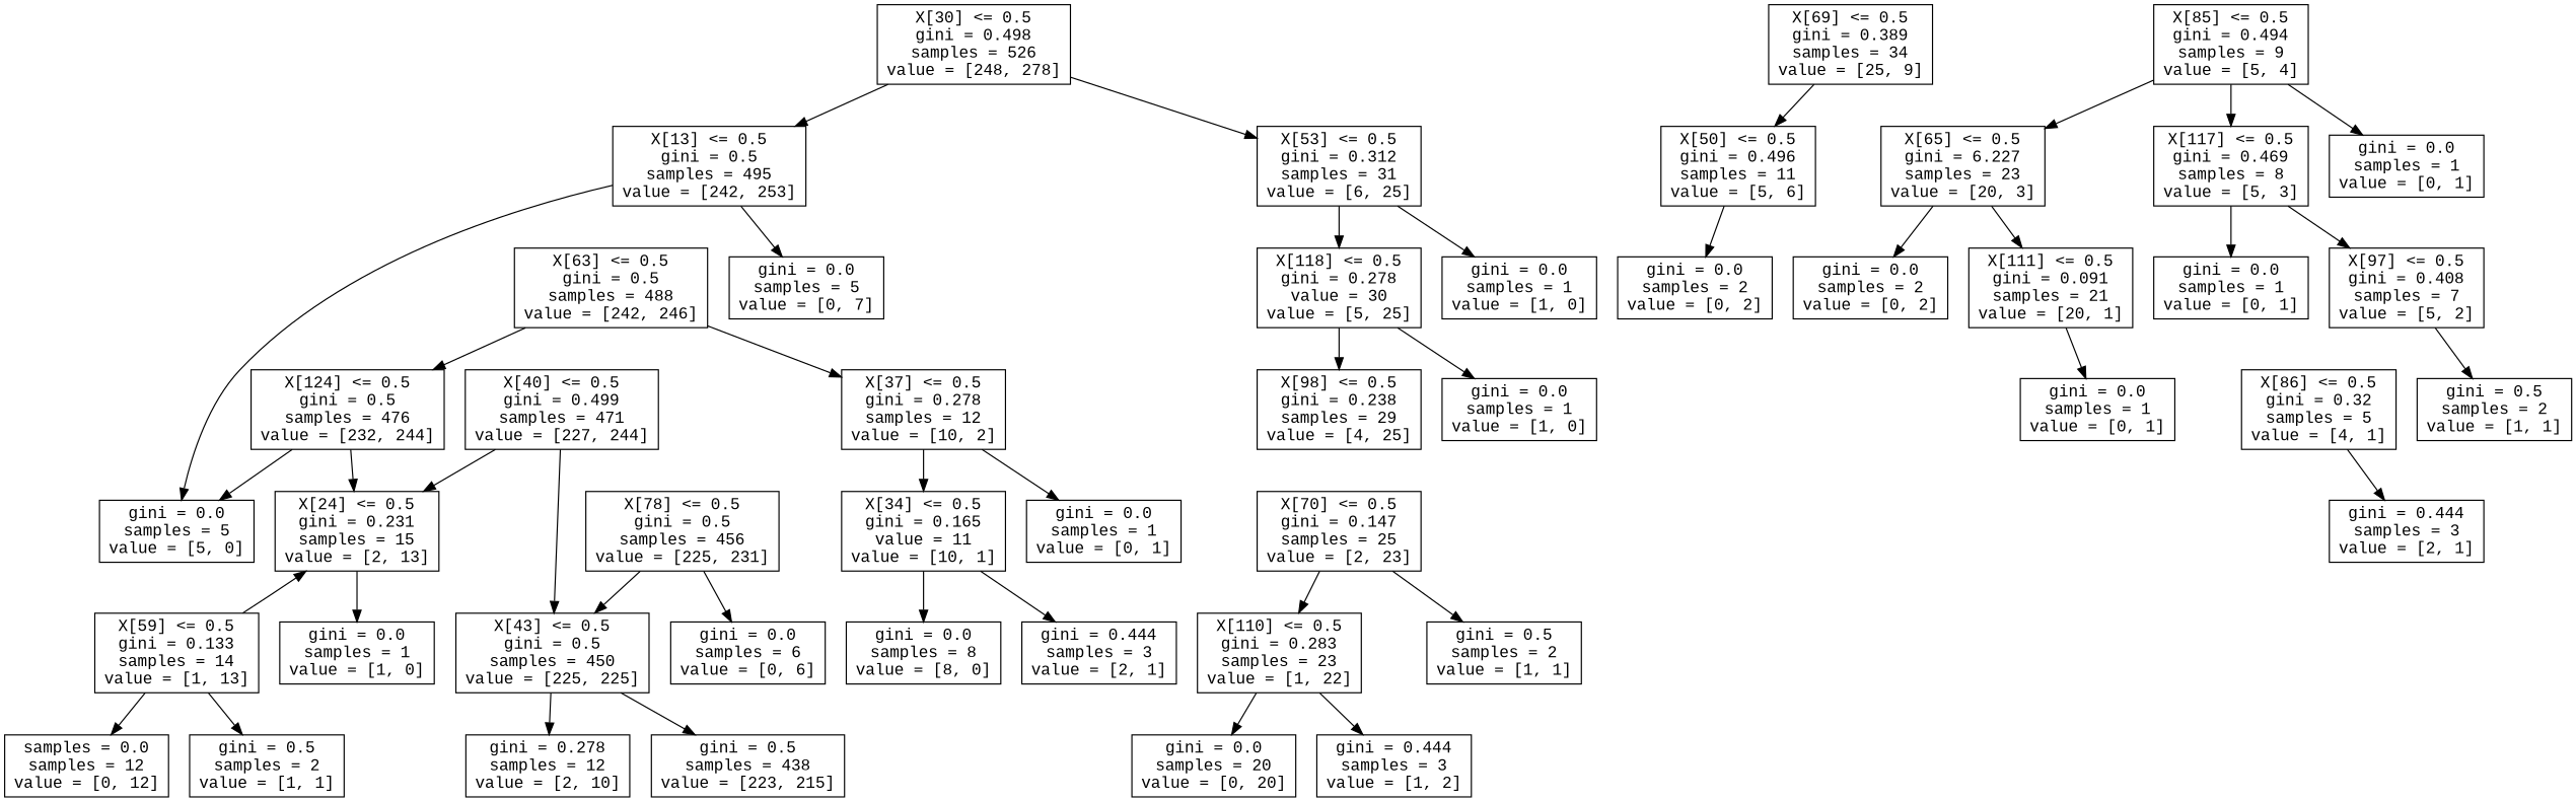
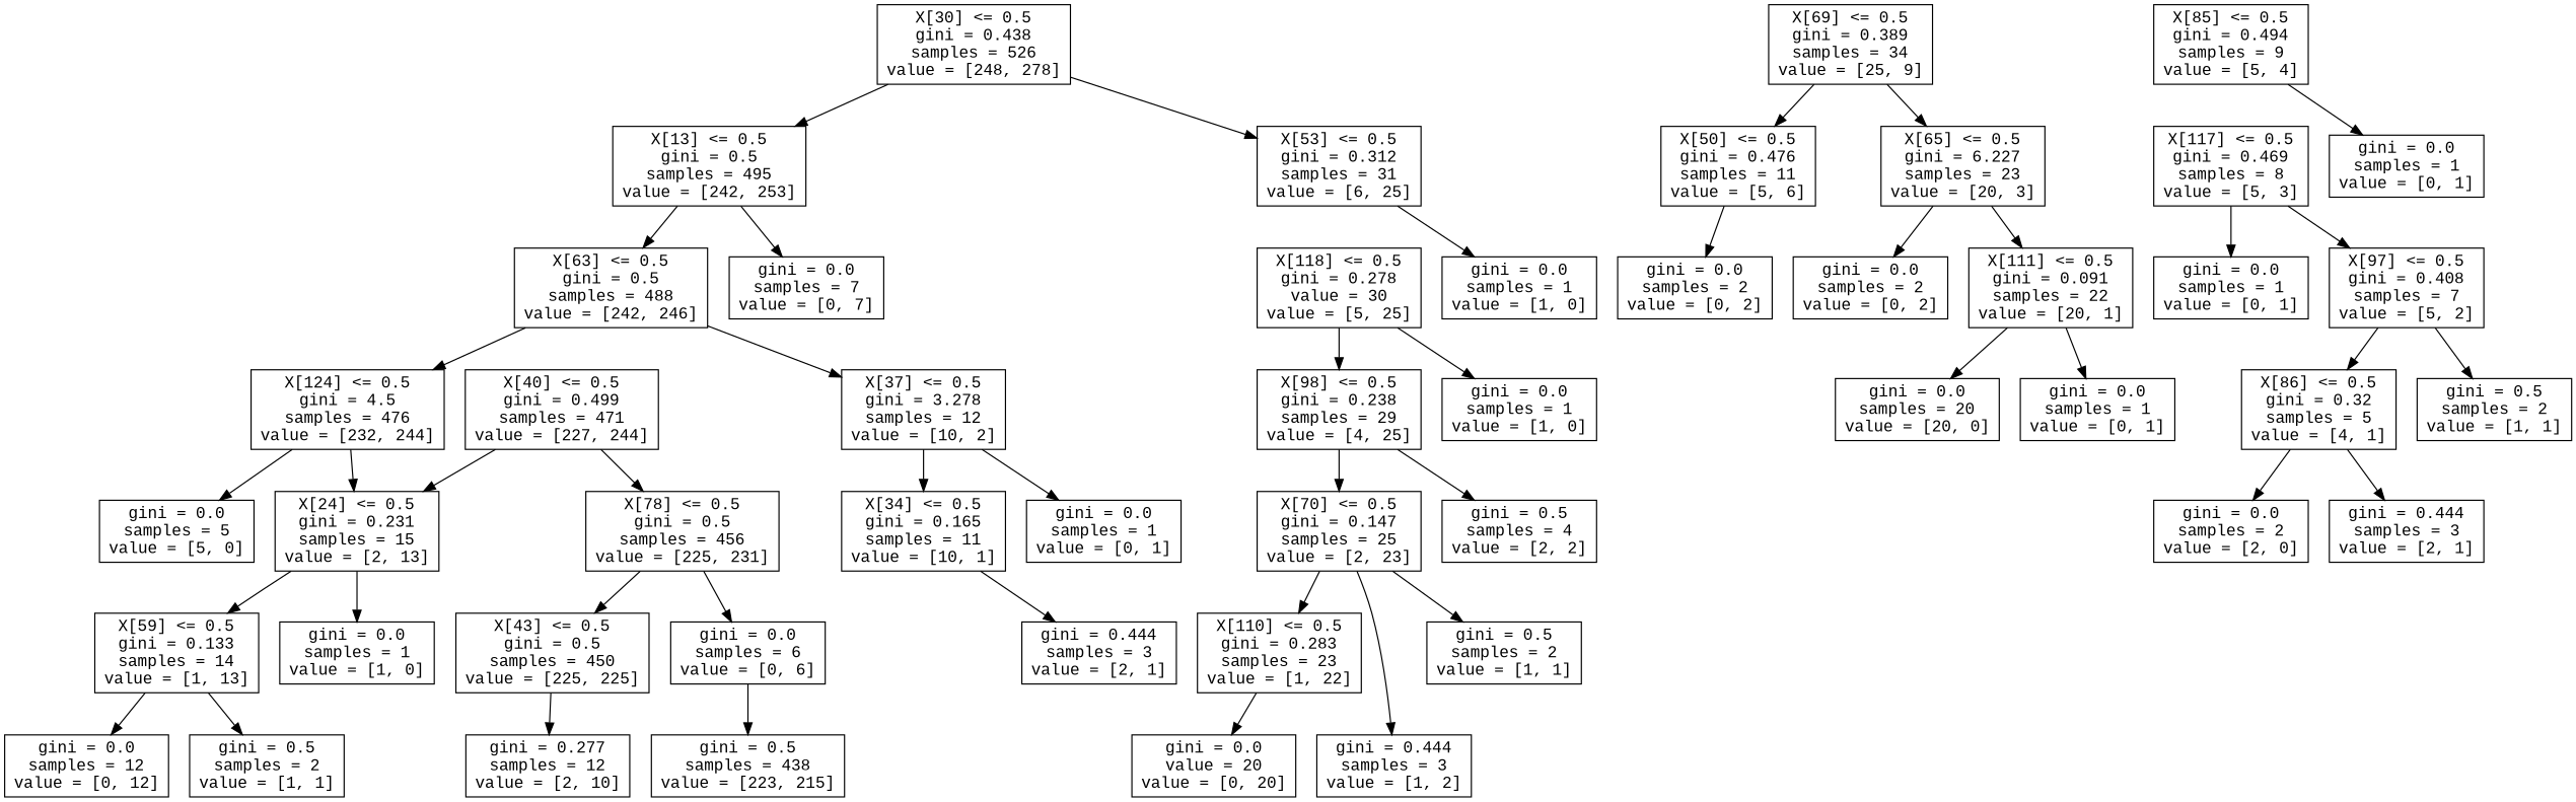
  digraph {
    fontname="Liberation Mono"
    node [fontname="Liberation Mono" shape=box]
    edge [fontname="Liberation Mono"]
-   n1 [label="X[30] <= 0.5\ngini = 0.498\nsamples = 526\nvalue = [248, 278]"]
+   n1 [label="X[30] <= 0.5\ngini = 0.438\nsamples = 526\nvalue = [248, 278]"]
    n2 [label="X[13] <= 0.5\ngini = 0.5\nsamples = 495\nvalue = [242, 253]"]
    n3 [label="X[53] <= 0.5\ngini = 0.312\nsamples = 31\nvalue = [6, 25]"]
    n4 [label="X[69] <= 0.5\ngini = 0.389\nsamples = 34\nvalue = [25, 9]"]
    n5 [label="X[65] <= 0.5\ngini = 6.227\nsamples = 23\nvalue = [20, 3]"]
-   n6 [label="X[50] <= 0.5\ngini = 0.496\nsamples = 11\nvalue = [5, 6]"]
+   n6 [label="X[50] <= 0.5\ngini = 0.476\nsamples = 11\nvalue = [5, 6]"]
    n7 [label="X[63] <= 0.5\ngini = 0.5\nsamples = 488\nvalue = [242, 246]"]
-   n8 [label="gini = 0.0\nsamples = 5\nvalue = [0, 7]"]
+   n8 [label="gini = 0.0\nsamples = 7\nvalue = [0, 7]"]
    n9 [label="X[118] <= 0.5\ngini = 0.278\nvalue = 30\nvalue = [5, 25]"]
    n10 [label="gini = 0.0\nsamples = 1\nvalue = [1, 0]"]
-   n11 [label="X[124] <= 0.5\ngini = 0.5\nsamples = 476\nvalue = [232, 244]"]
-   n12 [label="X[37] <= 0.5\ngini = 0.278\nsamples = 12\nvalue = [10, 2]"]
+   n11 [label="X[124] <= 0.5\ngini = 4.5\nsamples = 476\nvalue = [232, 244]"]
+   n12 [label="X[37] <= 0.5\ngini = 3.278\nsamples = 12\nvalue = [10, 2]"]
    n13 [label="gini = 0.0\nsamples = 5\nvalue = [5, 0]"]
    n14 [label="X[24] <= 0.5\ngini = 0.231\nsamples = 15\nvalue = [2, 13]"]
-   n15 [label="X[34] <= 0.5\ngini = 0.165\nvalue = 11\nvalue = [10, 1]"]
+   n15 [label="X[34] <= 0.5\ngini = 0.165\nsamples = 11\nvalue = [10, 1]"]
    n16 [label="gini = 0.0\nsamples = 1\nvalue = [0, 1]"]
    n17 [label="X[40] <= 0.5\ngini = 0.499\nsamples = 471\nvalue = [227, 244]"]
    n18 [label="X[78] <= 0.5\ngini = 0.5\nsamples = 456\nvalue = [225, 231]"]
    n19 [label="X[43] <= 0.5\ngini = 0.5\nsamples = 450\nvalue = [225, 225]"]
    n20 [label="gini = 0.0\nsamples = 6\nvalue = [0, 6]"]
    n21 [label="X[59] <= 0.5\ngini = 0.133\nsamples = 14\nvalue = [1, 13]"]
    n22 [label="gini = 0.0\nsamples = 1\nvalue = [1, 0]"]
    n23 [label="gini = 0.5\nsamples = 438\nvalue = [223, 215]"]
-   n24 [label="gini = 0.278\nsamples = 12\nvalue = [2, 10]"]
-   n25 [label="samples = 0.0\nsamples = 12\nvalue = [0, 12]"]
+   n24 [label="gini = 0.277\nsamples = 12\nvalue = [2, 10]"]
+   n25 [label="gini = 0.0\nsamples = 12\nvalue = [0, 12]"]
    n26 [label="gini = 0.5\nsamples = 2\nvalue = [1, 1]"]
-   n27 [label="gini = 0.0\nsamples = 8\nvalue = [8, 0]"]
    n28 [label="gini = 0.444\nsamples = 3\nvalue = [2, 1]"]
    n29 [label="X[98] <= 0.5\ngini = 0.238\nsamples = 29\nvalue = [4, 25]"]
    n30 [label="gini = 0.0\nsamples = 1\nvalue = [1, 0]"]
    n31 [label="X[70] <= 0.5\ngini = 0.147\nsamples = 25\nvalue = [2, 23]"]
+   n32 [label="gini = 0.5\nsamples = 4\nvalue = [2, 2]"]
    n33 [label="X[110] <= 0.5\ngini = 0.283\nsamples = 23\nvalue = [1, 22]"]
    n34 [label="gini = 0.5\nsamples = 2\nvalue = [1, 1]"]
-   n35 [label="gini = 0.0\nsamples = 20\nvalue = [0, 20]"]
+   n35 [label="gini = 0.0\nvalue = 20\nvalue = [0, 20]"]
    n36 [label="gini = 0.444\nsamples = 3\nvalue = [1, 2]"]
-   n37 [label="X[111] <= 0.5\ngini = 0.091\nsamples = 21\nvalue = [20, 1]"]
+   n37 [label="X[111] <= 0.5\ngini = 0.091\nsamples = 22\nvalue = [20, 1]"]
    n38 [label="gini = 0.0\nsamples = 2\nvalue = [0, 2]"]
    n39 [label="gini = 0.0\nsamples = 2\nvalue = [0, 2]"]
+   n40 [label="gini = 0.0\nsamples = 20\nvalue = [20, 0]"]
    n41 [label="gini = 0.0\nsamples = 1\nvalue = [0, 1]"]
    n42 [label="X[85] <= 0.5\ngini = 0.494\nsamples = 9\nvalue = [5, 4]"]
    n43 [label="X[117] <= 0.5\ngini = 0.469\nsamples = 8\nvalue = [5, 3]"]
    n44 [label="gini = 0.0\nsamples = 1\nvalue = [0, 1]"]
    n45 [label="X[97] <= 0.5\ngini = 0.408\nsamples = 7\nvalue = [5, 2]"]
    n46 [label="gini = 0.0\nsamples = 1\nvalue = [0, 1]"]
    n47 [label="X[86] <= 0.5\ngini = 0.32\nsamples = 5\nvalue = [4, 1]"]
    n48 [label="gini = 0.5\nsamples = 2\nvalue = [1, 1]"]
+   n49 [label="gini = 0.0\nsamples = 2\nvalue = [2, 0]"]
    n50 [label="gini = 0.444\nsamples = 3\nvalue = [2, 1]"]
    n1 -> n2
    n1 -> n3
-   n2 -> n13
+   n2 -> n7
    n2 -> n8
-   n3 -> n9
    n3 -> n10
-   n42 -> n5
+   n4 -> n5
    n4 -> n6
    n5 -> n37
    n5 -> n38
    n6 -> n39
    n7 -> n11
    n7 -> n12
    n9 -> n29
    n9 -> n30
    n11 -> n13
    n11 -> n14
    n12 -> n15
    n12 -> n16
-   n21 -> n14
+   n14 -> n21
    n14 -> n22
-   n15 -> n27
    n15 -> n28
    n17 -> n14
-   n17 -> n19
+   n17 -> n18
    n18 -> n19
    n18 -> n20
-   n19 -> n23
+   n20 -> n23
    n19 -> n24
    n21 -> n25
    n21 -> n26
+   n29 -> n31
+   n29 -> n32
    n31 -> n33
    n31 -> n34
    n33 -> n35
-   n33 -> n36
+   n31 -> n36
+   n37 -> n40
    n37 -> n41
-   n42 -> n43
    n42 -> n44
    n43 -> n45
    n43 -> n46
+   n45 -> n47
    n45 -> n48
+   n47 -> n49
    n47 -> n50
  }
